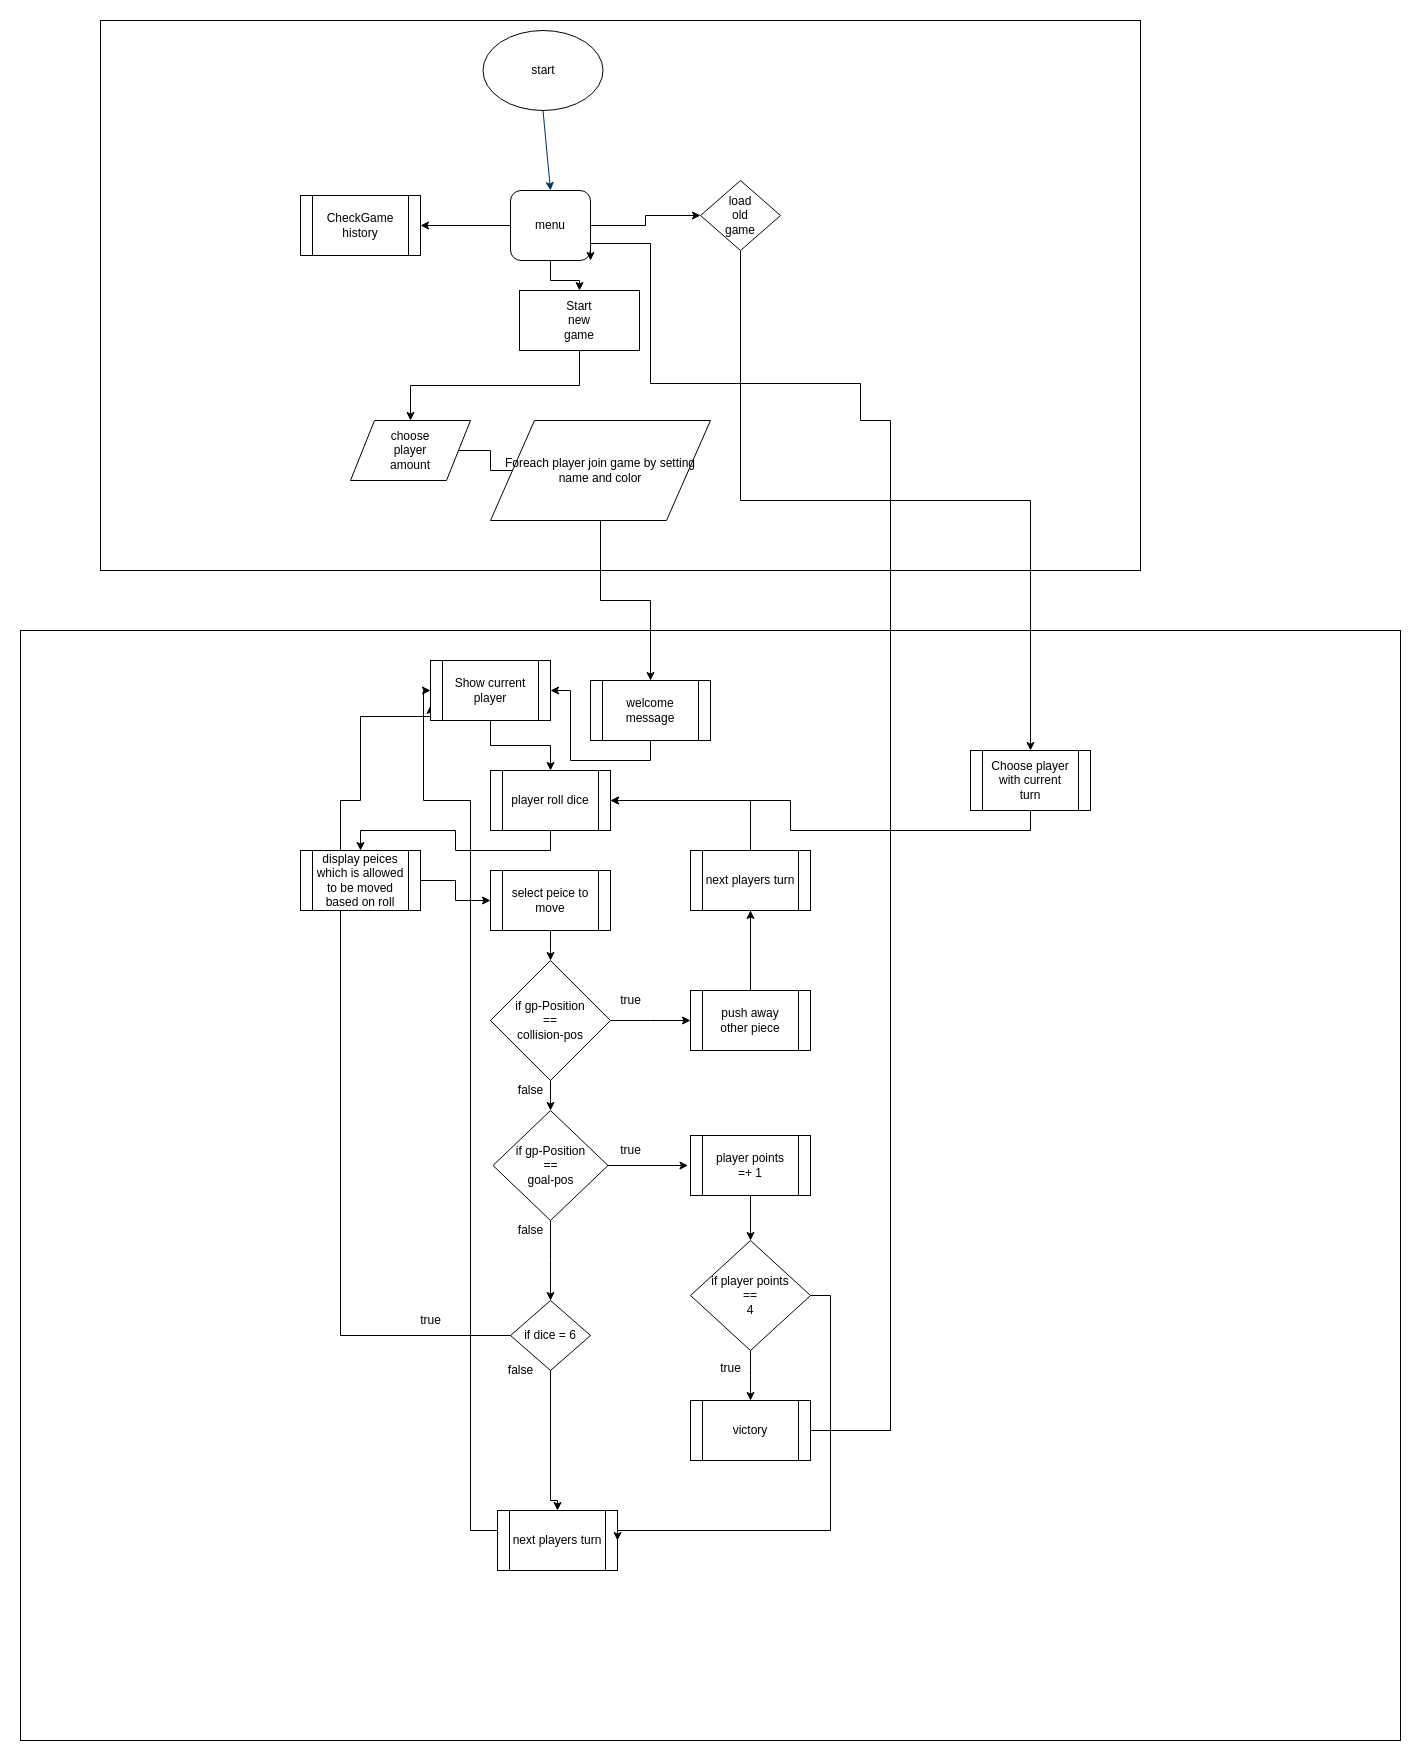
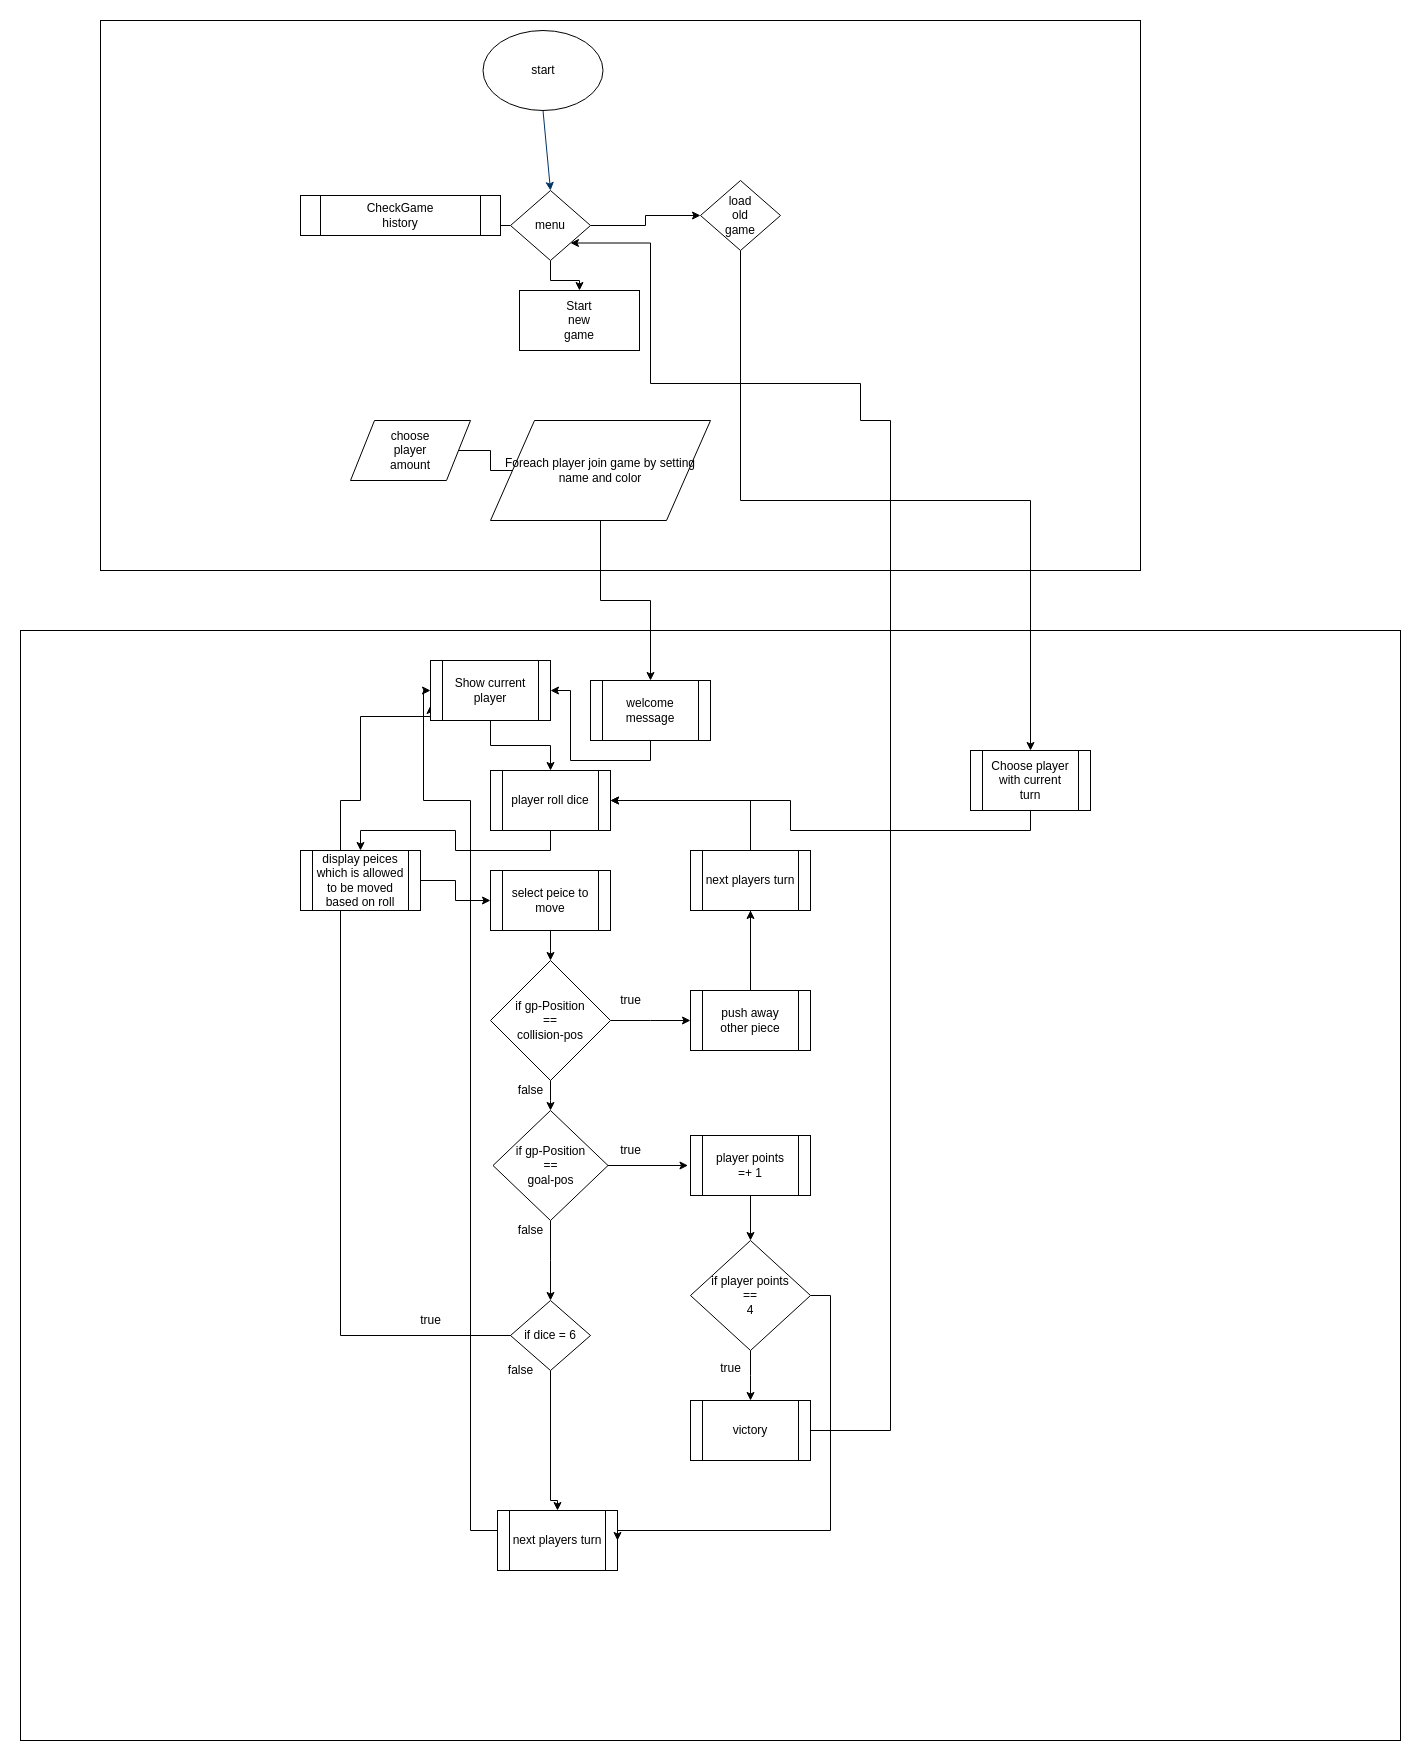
  <mxCell id="0" />
  <mxCell id="1" parent="0" />
  <mxCell id="2" value="" style="rounded=0;whiteSpace=wrap;html=1;" vertex="1" parent="1"><mxGeometry x="20" y="630" width="1380" height="1110" as="geometry" /></mxCell>
  <mxCell id="3" value="" style="rounded=0;whiteSpace=wrap;html=1;" vertex="1" parent="1"><mxGeometry x="100" y="20" width="1040" height="550" as="geometry" /></mxCell>
  <mxCell id="4" style="fontStyle=1;strokeColor=#003366;strokeWidth=1;html=1;entryX=0.5;entryY=0;entryDx=0;entryDy=0;exitX=0.5;exitY=1;exitDx=0;exitDy=0;" parent="1" edge="1" target="9" source="5"><mxGeometry relative="1" as="geometry"><mxPoint x="720" y="140" as="sourcePoint" /><mxPoint x="720" y="180" as="targetPoint" /></mxGeometry></mxCell>
  <mxCell id="5" value="start" style="ellipse;whiteSpace=wrap;html=1;" parent="1" vertex="1"><mxGeometry x="482.5" y="30" width="120" height="80" as="geometry" /></mxCell>
  <mxCell id="6" value="" style="edgeStyle=orthogonalEdgeStyle;rounded=0;orthogonalLoop=1;jettySize=auto;html=1;entryX=1;entryY=0.5;entryDx=0;entryDy=0;" parent="1" source="9" edge="1" target="49"><mxGeometry relative="1" as="geometry"><mxPoint x="470" y="365" as="targetPoint" /></mxGeometry></mxCell>
  <mxCell id="7" value="" style="edgeStyle=orthogonalEdgeStyle;rounded=0;orthogonalLoop=1;jettySize=auto;html=1;" parent="1" source="9" target="11" edge="1"><mxGeometry relative="1" as="geometry" /></mxCell>
  <mxCell id="8" style="edgeStyle=orthogonalEdgeStyle;rounded=0;orthogonalLoop=1;jettySize=auto;html=1;exitX=0.5;exitY=1;exitDx=0;exitDy=0;entryX=0.5;entryY=0;entryDx=0;entryDy=0;" edge="1" parent="1" source="9" target="17"><mxGeometry relative="1" as="geometry" /></mxCell>
- <mxCell id="9" value="menu" style="whiteSpace=wrap;html=1;rounded=1;" parent="1" vertex="1"><mxGeometry x="510" y="190" width="80" height="70" as="geometry" /></mxCell>
+ <mxCell id="9" value="menu" style="rhombus;whiteSpace=wrap;html=1;" parent="1" vertex="1"><mxGeometry x="510" y="190" width="80" height="70" as="geometry" /></mxCell>
  <mxCell id="10" style="edgeStyle=orthogonalEdgeStyle;rounded=0;orthogonalLoop=1;jettySize=auto;html=1;exitX=0.5;exitY=1;exitDx=0;exitDy=0;entryX=0.5;entryY=0;entryDx=0;entryDy=0;" parent="1" source="11" target="51" edge="1"><mxGeometry relative="1" as="geometry"><mxPoint x="670" y="560" as="targetPoint" /></mxGeometry></mxCell>
  <mxCell id="11" value="load&lt;br&gt;old&lt;br&gt;game" style="rhombus;whiteSpace=wrap;html=1;" parent="1" vertex="1"><mxGeometry x="700" y="180" width="80" height="70" as="geometry" /></mxCell>
  <mxCell id="12" value="" style="edgeStyle=orthogonalEdgeStyle;rounded=0;orthogonalLoop=1;jettySize=auto;html=1;" parent="1" source="13" target="15" edge="1"><mxGeometry relative="1" as="geometry" /></mxCell>
  <mxCell id="13" value="&lt;span style=&quot;white-space: normal&quot;&gt;choose&lt;/span&gt;&lt;br style=&quot;white-space: normal&quot;&gt;&lt;span style=&quot;white-space: normal&quot;&gt;player&lt;/span&gt;&lt;br style=&quot;white-space: normal&quot;&gt;&lt;span style=&quot;white-space: normal&quot;&gt;amount&lt;/span&gt;" style="shape=parallelogram;perimeter=parallelogramPerimeter;whiteSpace=wrap;html=1;" parent="1" vertex="1"><mxGeometry x="350" y="420" width="120" height="60" as="geometry" /></mxCell>
  <mxCell id="14" style="edgeStyle=orthogonalEdgeStyle;rounded=0;orthogonalLoop=1;jettySize=auto;html=1;exitX=0.5;exitY=1;exitDx=0;exitDy=0;entryX=0.5;entryY=0;entryDx=0;entryDy=0;" parent="1" source="15" edge="1" target="56"><mxGeometry relative="1" as="geometry"><mxPoint x="550" y="770" as="targetPoint" /></mxGeometry></mxCell>
  <mxCell id="15" value="Foreach player join game by setting name and color" style="shape=parallelogram;perimeter=parallelogramPerimeter;whiteSpace=wrap;html=1;" parent="1" vertex="1"><mxGeometry x="490" y="420" width="220" height="100" as="geometry" /></mxCell>
- <mxCell id="16" style="edgeStyle=orthogonalEdgeStyle;rounded=0;orthogonalLoop=1;jettySize=auto;html=1;exitX=0.5;exitY=1;exitDx=0;exitDy=0;entryX=0.5;entryY=0;entryDx=0;entryDy=0;" edge="1" parent="1" source="17" target="13"><mxGeometry relative="1" as="geometry" /></mxCell>
  <mxCell id="17" value="&lt;span style=&quot;white-space: normal&quot;&gt;Start&lt;/span&gt;&lt;br style=&quot;white-space: normal&quot;&gt;&lt;span style=&quot;white-space: normal&quot;&gt;new&lt;/span&gt;&lt;br style=&quot;white-space: normal&quot;&gt;&lt;span style=&quot;white-space: normal&quot;&gt;game&lt;/span&gt;" style="rounded=0;whiteSpace=wrap;html=1;" parent="1" vertex="1"><mxGeometry x="519" y="290" width="120" height="60" as="geometry" /></mxCell>
  <mxCell id="18" style="edgeStyle=orthogonalEdgeStyle;rounded=0;orthogonalLoop=1;jettySize=auto;html=1;exitX=0.5;exitY=1;exitDx=0;exitDy=0;" edge="1" parent="1" source="19" target="60"><mxGeometry relative="1" as="geometry" /></mxCell>
  <mxCell id="19" value="player roll dice" style="shape=process;whiteSpace=wrap;html=1;backgroundOutline=1;" parent="1" vertex="1"><mxGeometry x="490" y="770" width="120" height="60" as="geometry" /></mxCell>
  <mxCell id="20" style="edgeStyle=orthogonalEdgeStyle;rounded=0;orthogonalLoop=1;jettySize=auto;html=1;exitX=1;exitY=0.5;exitDx=0;exitDy=0;entryX=0;entryY=0.75;entryDx=0;entryDy=0;" parent="1" source="22" target="58" edge="1"><mxGeometry relative="1" as="geometry"><Array as="points"><mxPoint x="340" y="1335" /><mxPoint x="340" y="800" /><mxPoint x="360" y="800" /><mxPoint x="360" y="716" /><mxPoint x="430" y="716" /></Array></mxGeometry></mxCell>
  <mxCell id="21" style="edgeStyle=orthogonalEdgeStyle;rounded=0;orthogonalLoop=1;jettySize=auto;html=1;exitX=0.5;exitY=1;exitDx=0;exitDy=0;" parent="1" source="22" target="26" edge="1"><mxGeometry relative="1" as="geometry"><mxPoint x="557" y="1500" as="targetPoint" /><Array as="points"><mxPoint x="550" y="1500" /><mxPoint x="557" y="1500" /></Array></mxGeometry></mxCell>
  <mxCell id="22" value="if dice = 6" style="rhombus;whiteSpace=wrap;html=1;" parent="1" vertex="1"><mxGeometry x="510" y="1300" width="80" height="70" as="geometry" /></mxCell>
  <mxCell id="23" value="false" style="text;html=1;align=center;verticalAlign=middle;resizable=0;points=[];autosize=1;" parent="22" vertex="1"><mxGeometry x="-10" y="60.215" width="40" height="20" as="geometry" /></mxCell>
  <mxCell id="24" value="true" style="text;html=1;align=center;verticalAlign=middle;resizable=0;points=[];autosize=1;" parent="1" vertex="1"><mxGeometry x="410" y="1310" width="40" height="20" as="geometry" /></mxCell>
  <mxCell id="25" style="edgeStyle=orthogonalEdgeStyle;rounded=0;orthogonalLoop=1;jettySize=auto;html=1;entryX=0;entryY=0.5;entryDx=0;entryDy=0;exitX=0;exitY=0.5;exitDx=0;exitDy=0;" parent="1" source="26" target="58" edge="1"><mxGeometry relative="1" as="geometry"><mxPoint x="480" y="1010" as="sourcePoint" /><Array as="points"><mxPoint x="497" y="1530" /><mxPoint x="470" y="1530" /><mxPoint x="470" y="800" /><mxPoint x="423" y="800" /><mxPoint x="423" y="690" /></Array></mxGeometry></mxCell>
  <mxCell id="26" value="next players turn" style="shape=process;whiteSpace=wrap;html=1;backgroundOutline=1;" parent="1" vertex="1"><mxGeometry x="497" y="1510" width="120" height="60" as="geometry" /></mxCell>
  <mxCell id="27" value="" style="edgeStyle=orthogonalEdgeStyle;rounded=0;orthogonalLoop=1;jettySize=auto;html=1;" parent="1" source="28" edge="1"><mxGeometry relative="1" as="geometry"><mxPoint x="550" y="960" as="targetPoint" /></mxGeometry></mxCell>
  <mxCell id="28" value="&lt;span style=&quot;white-space: normal&quot;&gt;select peice to move&lt;br&gt;&lt;/span&gt;" style="shape=process;whiteSpace=wrap;html=1;backgroundOutline=1;" parent="1" vertex="1"><mxGeometry x="490" y="870" width="120" height="60" as="geometry" /></mxCell>
  <mxCell id="29" value="" style="edgeStyle=orthogonalEdgeStyle;rounded=0;orthogonalLoop=1;jettySize=auto;html=1;" parent="1" source="31" edge="1"><mxGeometry relative="1" as="geometry"><mxPoint x="690" y="1020" as="targetPoint" /></mxGeometry></mxCell>
  <mxCell id="30" value="" style="edgeStyle=orthogonalEdgeStyle;rounded=0;orthogonalLoop=1;jettySize=auto;html=1;" parent="1" source="31" edge="1"><mxGeometry relative="1" as="geometry"><mxPoint x="550" y="1110" as="targetPoint" /></mxGeometry></mxCell>
  <mxCell id="31" value="if gp-Position&lt;br&gt;==&lt;br&gt;collision-pos" style="rhombus;whiteSpace=wrap;html=1;" parent="1" vertex="1"><mxGeometry x="490" y="960" width="120" height="120" as="geometry" /></mxCell>
  <mxCell id="32" style="edgeStyle=orthogonalEdgeStyle;rounded=0;orthogonalLoop=1;jettySize=auto;html=1;exitX=0.5;exitY=0;exitDx=0;exitDy=0;entryX=1;entryY=0.5;entryDx=0;entryDy=0;" parent="1" source="34" target="19" edge="1"><mxGeometry relative="1" as="geometry"><mxPoint x="750" y="800" as="targetPoint" /></mxGeometry></mxCell>
  <mxCell id="33" value="" style="edgeStyle=orthogonalEdgeStyle;rounded=0;orthogonalLoop=1;jettySize=auto;html=1;" parent="1" source="34" edge="1"><mxGeometry relative="1" as="geometry"><mxPoint x="750" y="910" as="targetPoint" /></mxGeometry></mxCell>
  <mxCell id="34" value="push away&lt;br&gt;other piece&lt;br&gt;" style="shape=process;whiteSpace=wrap;html=1;backgroundOutline=1;" parent="1" vertex="1"><mxGeometry x="690" y="990" width="120" height="60" as="geometry" /></mxCell>
  <mxCell id="35" value="" style="edgeStyle=orthogonalEdgeStyle;rounded=0;orthogonalLoop=1;jettySize=auto;html=1;" parent="1" source="37" edge="1"><mxGeometry relative="1" as="geometry"><mxPoint x="687.5" y="1165" as="targetPoint" /></mxGeometry></mxCell>
  <mxCell id="36" value="" style="edgeStyle=orthogonalEdgeStyle;rounded=0;orthogonalLoop=1;jettySize=auto;html=1;" parent="1" source="37" edge="1"><mxGeometry relative="1" as="geometry"><mxPoint x="550" y="1300" as="targetPoint" /></mxGeometry></mxCell>
  <mxCell id="37" value="&lt;span style=&quot;white-space: normal&quot;&gt;if gp-Position&lt;/span&gt;&lt;br style=&quot;white-space: normal&quot;&gt;&lt;span style=&quot;white-space: normal&quot;&gt;==&lt;/span&gt;&lt;br style=&quot;white-space: normal&quot;&gt;&lt;span style=&quot;white-space: normal&quot;&gt;goal-pos&lt;/span&gt;" style="rhombus;whiteSpace=wrap;html=1;" parent="1" vertex="1"><mxGeometry x="492.5" y="1110" width="115" height="110" as="geometry" /></mxCell>
  <mxCell id="38" style="edgeStyle=orthogonalEdgeStyle;rounded=0;orthogonalLoop=1;jettySize=auto;html=1;exitX=0.5;exitY=1;exitDx=0;exitDy=0;" parent="1" source="39" edge="1"><mxGeometry relative="1" as="geometry"><mxPoint x="750" y="1240" as="targetPoint" /></mxGeometry></mxCell>
  <mxCell id="39" value="player points =+&amp;nbsp;1" style="shape=process;whiteSpace=wrap;html=1;backgroundOutline=1;" parent="1" vertex="1"><mxGeometry x="690" y="1135" width="120" height="60" as="geometry" /></mxCell>
  <mxCell id="40" value="true" style="text;html=1;align=center;verticalAlign=middle;resizable=0;points=[];autosize=1;" parent="1" vertex="1"><mxGeometry x="610" y="990" width="40" height="20" as="geometry" /></mxCell>
  <mxCell id="41" value="true" style="text;html=1;align=center;verticalAlign=middle;resizable=0;points=[];autosize=1;" parent="1" vertex="1"><mxGeometry x="610" y="1140" width="40" height="20" as="geometry" /></mxCell>
  <mxCell id="42" style="edgeStyle=orthogonalEdgeStyle;rounded=0;orthogonalLoop=1;jettySize=auto;html=1;exitX=0.5;exitY=1;exitDx=0;exitDy=0;" parent="1" source="44" edge="1"><mxGeometry relative="1" as="geometry"><mxPoint x="750" y="1400" as="targetPoint" /></mxGeometry></mxCell>
  <mxCell id="43" style="edgeStyle=orthogonalEdgeStyle;rounded=0;orthogonalLoop=1;jettySize=auto;html=1;exitX=1;exitY=0.5;exitDx=0;exitDy=0;entryX=1;entryY=0.5;entryDx=0;entryDy=0;" parent="1" source="44" target="26" edge="1"><mxGeometry relative="1" as="geometry"><mxPoint x="880" y="1320" as="targetPoint" /><Array as="points"><mxPoint x="830" y="1295" /><mxPoint x="830" y="1530" /></Array></mxGeometry></mxCell>
  <mxCell id="44" value="if player points&lt;br&gt;==&lt;br&gt;4" style="rhombus;whiteSpace=wrap;html=1;" parent="1" vertex="1"><mxGeometry x="690" y="1240" width="120" height="110" as="geometry" /></mxCell>
  <mxCell id="45" value="true" style="text;html=1;align=center;verticalAlign=middle;resizable=0;points=[];autosize=1;" parent="1" vertex="1"><mxGeometry x="710" y="1358" width="40" height="20" as="geometry" /></mxCell>
  <mxCell id="46" style="edgeStyle=orthogonalEdgeStyle;rounded=0;orthogonalLoop=1;jettySize=auto;html=1;entryX=1;entryY=1;entryDx=0;entryDy=0;" parent="1" source="47" target="9" edge="1"><mxGeometry relative="1" as="geometry"><mxPoint x="850" y="426" as="targetPoint" /><Array as="points"><mxPoint x="890" y="1430" /><mxPoint x="890" y="420" /><mxPoint x="860" y="420" /><mxPoint x="860" y="383" /><mxPoint x="650" y="383" /><mxPoint x="650" y="243" /></Array></mxGeometry></mxCell>
  <mxCell id="47" value="victory" style="shape=process;whiteSpace=wrap;html=1;backgroundOutline=1;" parent="1" vertex="1"><mxGeometry x="690" y="1400" width="120" height="60" as="geometry" /></mxCell>
  <mxCell id="48" style="edgeStyle=orthogonalEdgeStyle;rounded=0;orthogonalLoop=1;jettySize=auto;html=1;exitX=0.5;exitY=1;exitDx=0;exitDy=0;" parent="1" source="11" target="11" edge="1"><mxGeometry relative="1" as="geometry" /></mxCell>
- <mxCell id="49" value="&lt;span style=&quot;white-space: normal&quot;&gt;CheckGame&lt;/span&gt;&lt;br style=&quot;white-space: normal&quot;&gt;&lt;span style=&quot;white-space: normal&quot;&gt;history&lt;/span&gt;" style="shape=process;whiteSpace=wrap;html=1;backgroundOutline=1;" parent="1" vertex="1"><mxGeometry x="300" y="195" width="120" height="60" as="geometry" /></mxCell>
+ <mxCell id="49" value="&lt;span style=&quot;white-space: normal&quot;&gt;CheckGame&lt;/span&gt;&lt;br style=&quot;white-space: normal&quot;&gt;&lt;span style=&quot;white-space: normal&quot;&gt;history&lt;/span&gt;" style="shape=process;whiteSpace=wrap;html=1;backgroundOutline=1;" parent="1" vertex="1"><mxGeometry x="300" y="195" width="200" height="40" as="geometry" /></mxCell>
  <mxCell id="50" style="edgeStyle=orthogonalEdgeStyle;rounded=0;orthogonalLoop=1;jettySize=auto;html=1;exitX=0.5;exitY=1;exitDx=0;exitDy=0;entryX=1;entryY=0.5;entryDx=0;entryDy=0;" parent="1" source="51" target="19" edge="1"><mxGeometry relative="1" as="geometry" /></mxCell>
  <mxCell id="51" value="Choose player with current&lt;br&gt;turn" style="shape=process;whiteSpace=wrap;html=1;backgroundOutline=1;" parent="1" vertex="1"><mxGeometry x="970" y="750" width="120" height="60" as="geometry" /></mxCell>
  <mxCell id="52" value="next players turn" style="shape=process;whiteSpace=wrap;html=1;backgroundOutline=1;" parent="1" vertex="1"><mxGeometry x="690" y="850" width="120" height="60" as="geometry" /></mxCell>
  <mxCell id="53" value="false" style="text;html=1;align=center;verticalAlign=middle;resizable=0;points=[];autosize=1;" parent="1" vertex="1"><mxGeometry x="510" y="1220" width="40" height="20" as="geometry" /></mxCell>
  <mxCell id="54" value="false" style="text;html=1;align=center;verticalAlign=middle;resizable=0;points=[];autosize=1;" parent="1" vertex="1"><mxGeometry x="510" y="1080" width="40" height="20" as="geometry" /></mxCell>
  <mxCell id="55" style="edgeStyle=orthogonalEdgeStyle;rounded=0;orthogonalLoop=1;jettySize=auto;html=1;exitX=0.5;exitY=1;exitDx=0;exitDy=0;" edge="1" parent="1" source="56" target="58"><mxGeometry relative="1" as="geometry" /></mxCell>
  <mxCell id="56" value="welcome message" style="shape=process;whiteSpace=wrap;html=1;backgroundOutline=1;" vertex="1" parent="1"><mxGeometry x="590" y="680" width="120" height="60" as="geometry" /></mxCell>
  <mxCell id="57" style="edgeStyle=orthogonalEdgeStyle;rounded=0;orthogonalLoop=1;jettySize=auto;html=1;exitX=0.5;exitY=1;exitDx=0;exitDy=0;entryX=0.5;entryY=0;entryDx=0;entryDy=0;" edge="1" parent="1" source="58" target="19"><mxGeometry relative="1" as="geometry" /></mxCell>
  <mxCell id="58" value="Show current player" style="shape=process;whiteSpace=wrap;html=1;backgroundOutline=1;" vertex="1" parent="1"><mxGeometry x="430" y="660" width="120" height="60" as="geometry" /></mxCell>
  <mxCell id="59" style="edgeStyle=orthogonalEdgeStyle;rounded=0;orthogonalLoop=1;jettySize=auto;html=1;exitX=1;exitY=0.5;exitDx=0;exitDy=0;" edge="1" parent="1" source="60" target="28"><mxGeometry relative="1" as="geometry" /></mxCell>
  <mxCell id="60" value="&lt;span style=&quot;white-space: normal&quot;&gt;display peices which is allowed to be moved based on roll&lt;br&gt;&lt;/span&gt;" style="shape=process;whiteSpace=wrap;html=1;backgroundOutline=1;" vertex="1" parent="1"><mxGeometry x="300" y="850" width="120" height="60" as="geometry" /></mxCell>
